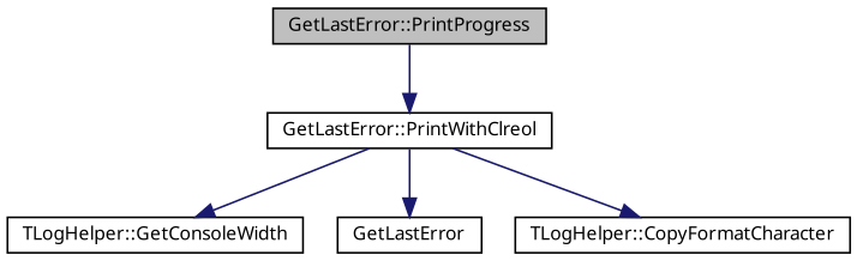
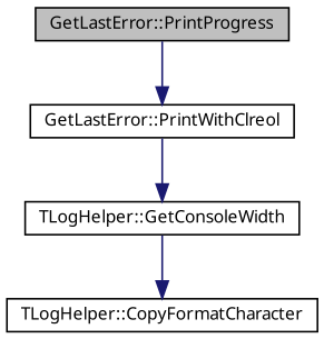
  digraph {
    fontname="Noto Sans"
    rankdir=TB
    node [color=black fillcolor=white fontname="Noto Sans" fontsize=10 shape=record style=filled]
    edge [color=midnightblue fontname="Noto Sans" fontsize=10 labelfontname=Helvetica labelfontsize=10 style=solid]
    n1 [fillcolor=grey75 fontcolor=black height=0.2 label="GetLastError::PrintProgress" width=0.4]
    n2 [height=0.2 label="GetLastError::PrintWithClreol" width=0.4]
    n3 [height=0.2 label="TLogHelper::GetConsoleWidth" width=0.4]
-   n4 [height=0.2 label=GetLastError width=0.4]
    n5 [height=0.2 label="TLogHelper::CopyFormatCharacter" width=0.4]
    n1 -> n2
    n2 -> n3
-   n2 -> n4
-   n2 -> n5
+   n3 -> n5
  }
